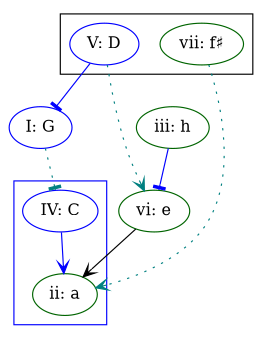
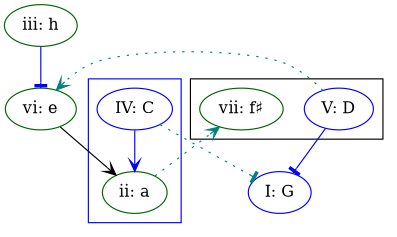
  digraph {
    compound=true
    forcelabels=true
    node [color=darkgreen]
    edge [arrowhead=vee color=blue style=solid]
    n1 [color=blue label="IV: C"]
    n2 [label="ii: a"]
    n3 [color=blue label="V: D"]
    n4 [label="vii: f♯"]
    n5 [color=blue label="I: G"]
    n6 [label="vi: e"]
    n7 [label="iii: h"]
    subgraph cluster_1 {
      color=blue
      n1
      n2
    }
    subgraph cluster_2 {
      n3
      n4
    }
    n1 -> n2
-   n5 -> n1 [arrowhead=tee color=teal style=dotted]
-   n4 -> n2 [color=teal style=dotted]
+   n1 -> n5 [arrowhead=tee color=teal style=dotted]
+   n2 -> n4 [color=teal style=dotted]
    n3 -> n5 [arrowhead=tee]
    n3 -> n6 [color=teal style=dotted]
    n6 -> n2 [color=black]
    n7 -> n6 [arrowhead=tee]
  }
